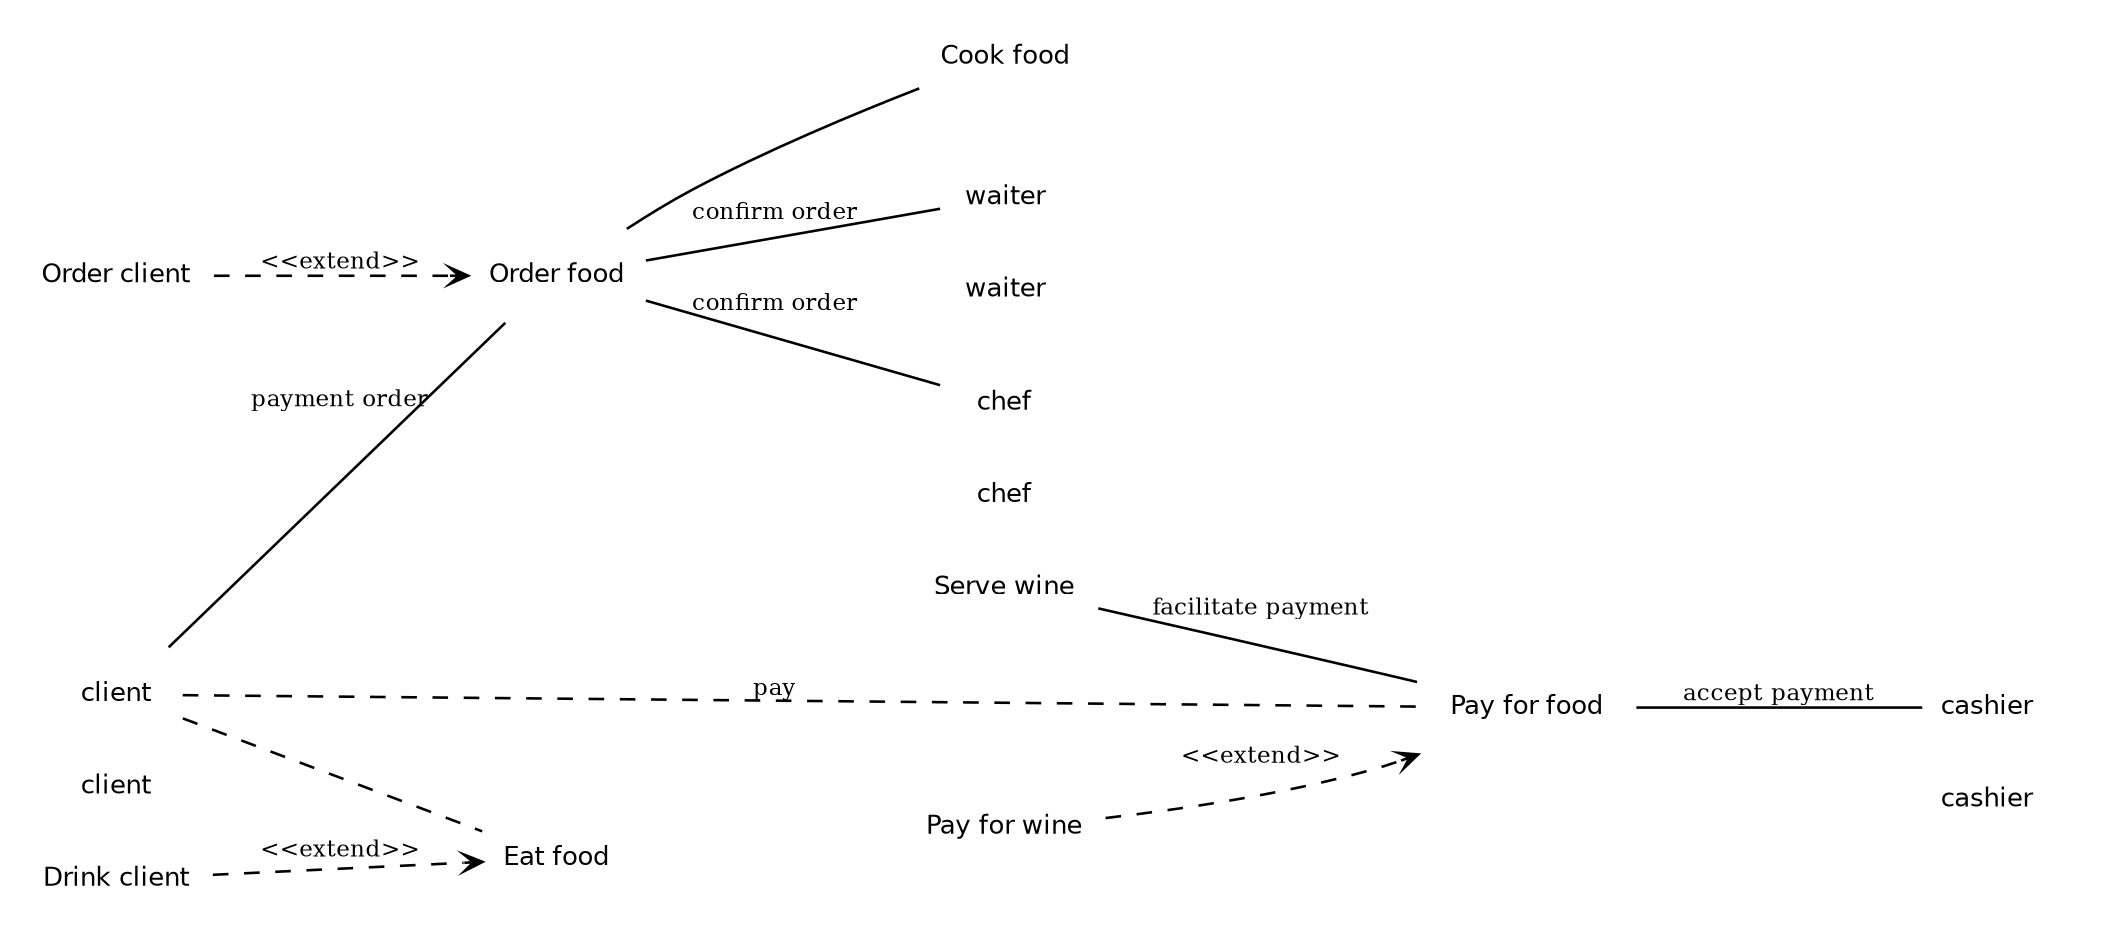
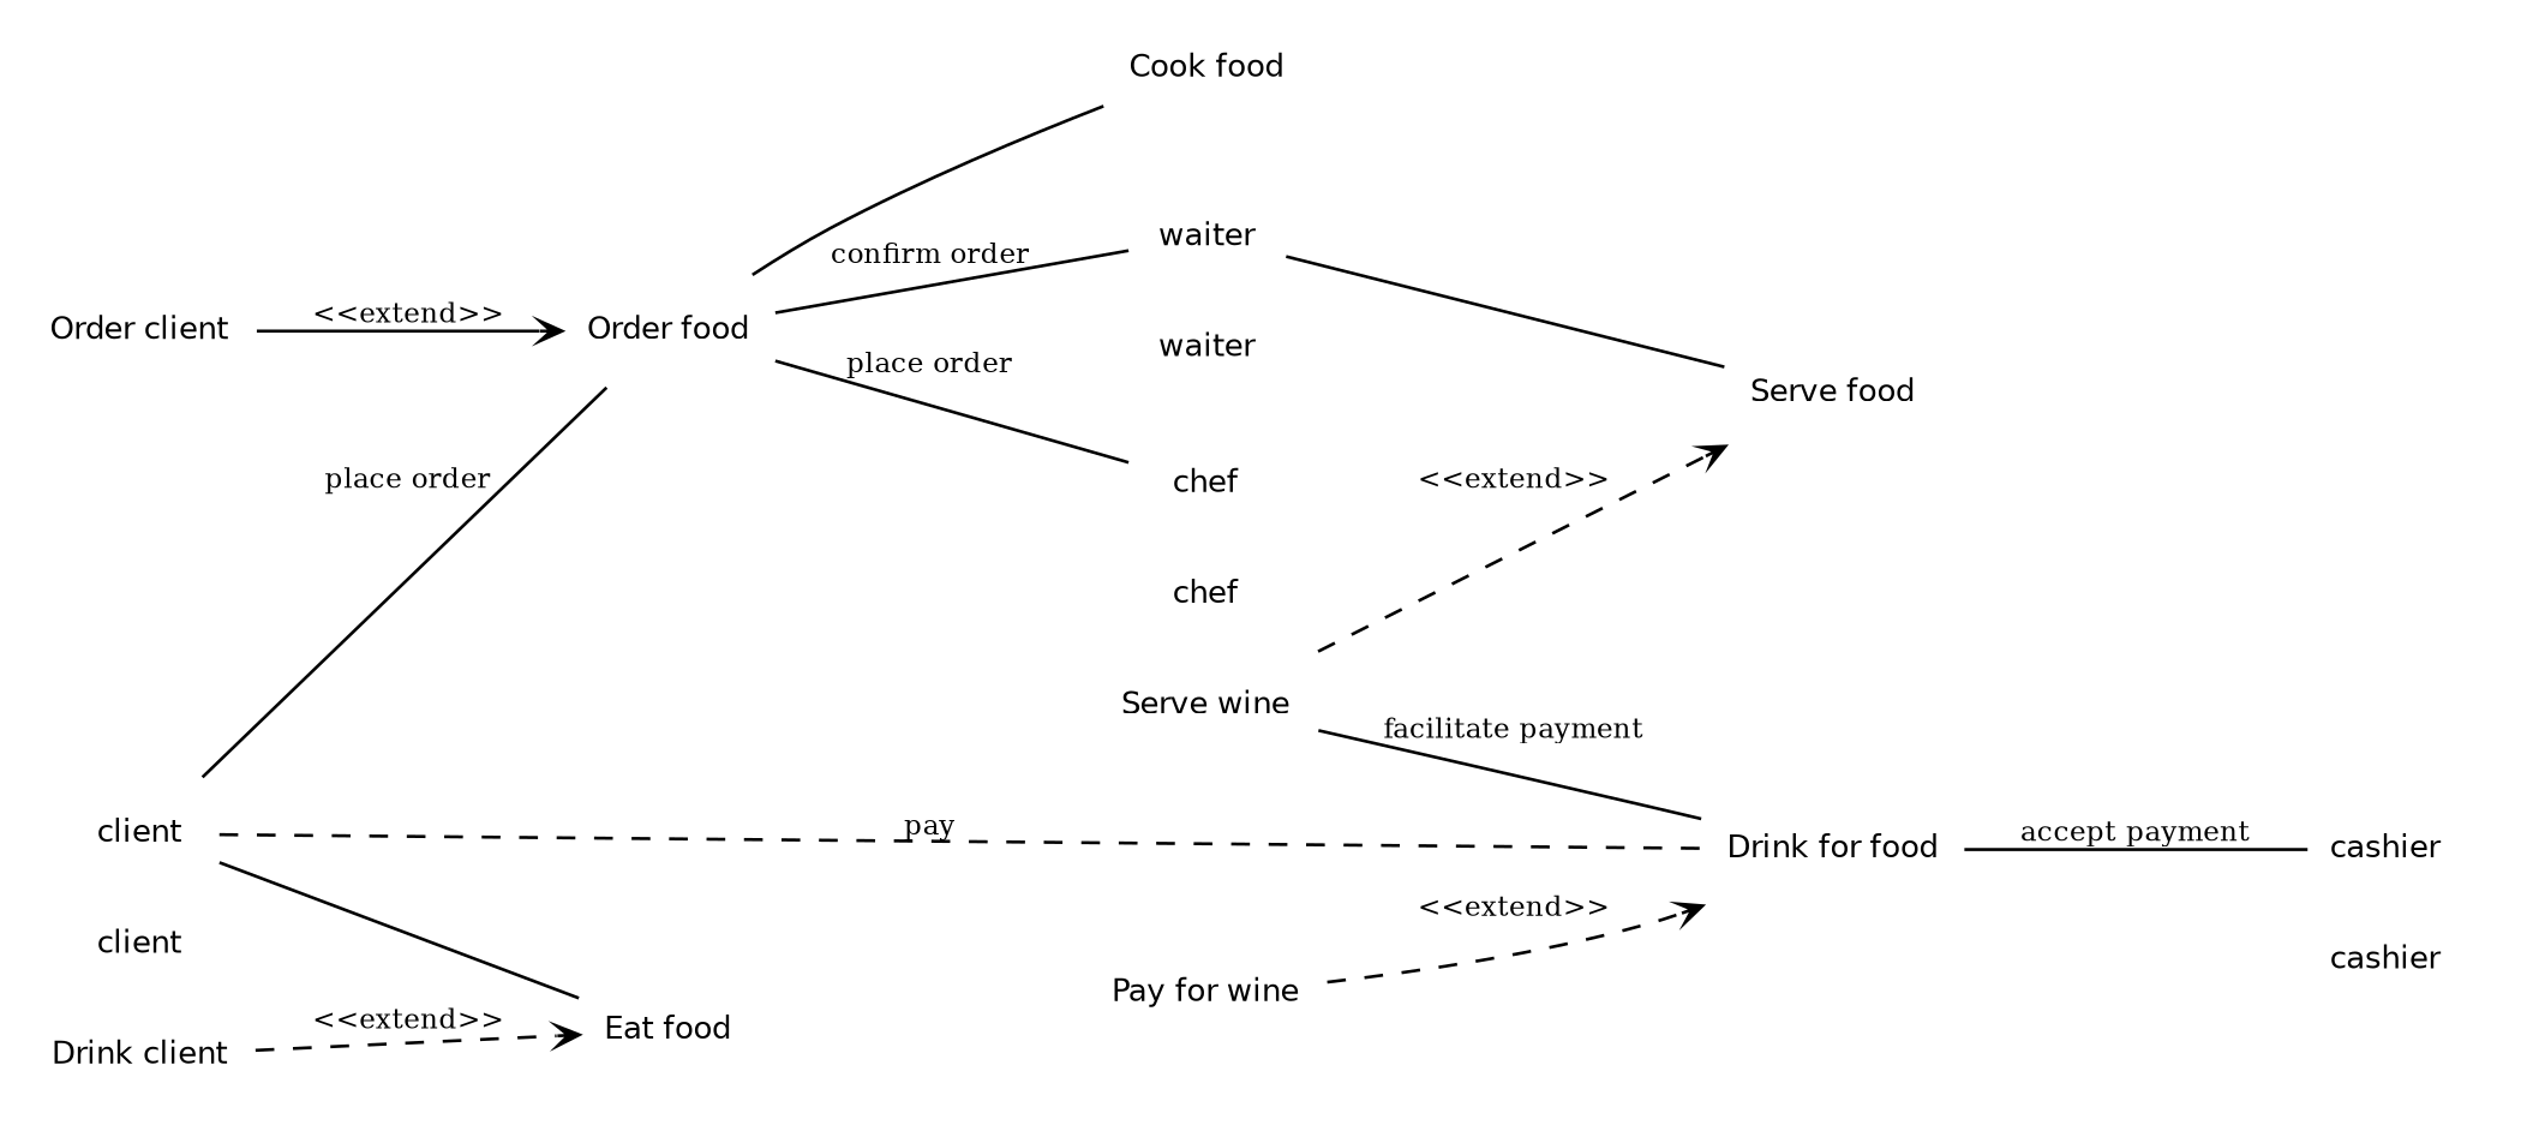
  digraph {
    fontname=Helvetica
    fontsize=10
    rankdir=LR
    node [fontname=Helvetica fontsize=10 peripheries=0 shape=objective]
    edge [arrowhead=none arrowsize=0.7 fontsize=9]
    client [fixedsize=true shape=actor width=0.7]
    waiter [fixedsize=true shape=actor width=0.7]
    chef [fixedsize=true shape=actor width=0.7]
    cashier [fixedsize=true shape=actor width=0.7]
-   n5 [label="Pay for food"]
+   n5 [label="Drink for food"]
    n6 [label="Order food"]
    n7 [label="Eat food"]
+   n8 [label="Serve food"]
    n9 [label="Cook food"]
    n10 [label="Order client"]
    n11 [label="Serve wine"]
    n12 [label="Drink client"]
    n13 [label="Pay for wine"]
    subgraph cluster_1 {
      label=client
      labelloc=b
      peripheries=0
      client
    }
    subgraph cluster_2 {
      label=waiter
      labelloc=b
      peripheries=0
      waiter
    }
    subgraph cluster_3 {
      label=chef
      labelloc=b
      peripheries=0
      chef
    }
    subgraph cluster_4 {
      label=cashier
      labelloc=b
      peripheries=0
      cashier
    }
    client -> n5 [label=pay style=dashed]
-   client -> n6 [label="payment order"]
-   client -> n7 [style=dashed]
+   client -> n6 [label="place order"]
+   client -> n7
+   waiter -> n8
    n5 -> cashier [label="accept payment"]
    n6 -> waiter [label="confirm order"]
-   n6 -> chef [label="confirm order"]
+   n6 -> chef [label="place order"]
    n6 -> n9
-   n10 -> n6 [arrowhead=vee label="<<extend>>" style=dashed]
+   n10 -> n6 [arrowhead=vee label="<<extend>>" style=solid]
    n11 -> n5 [label="facilitate payment"]
+   n11 -> n8 [arrowhead=vee label="<<extend>>" style=dashed]
    n12 -> n7 [arrowhead=vee label="<<extend>>" style=dashed]
    n13 -> n5 [arrowhead=vee label="<<extend>>" style=dashed]
  }
